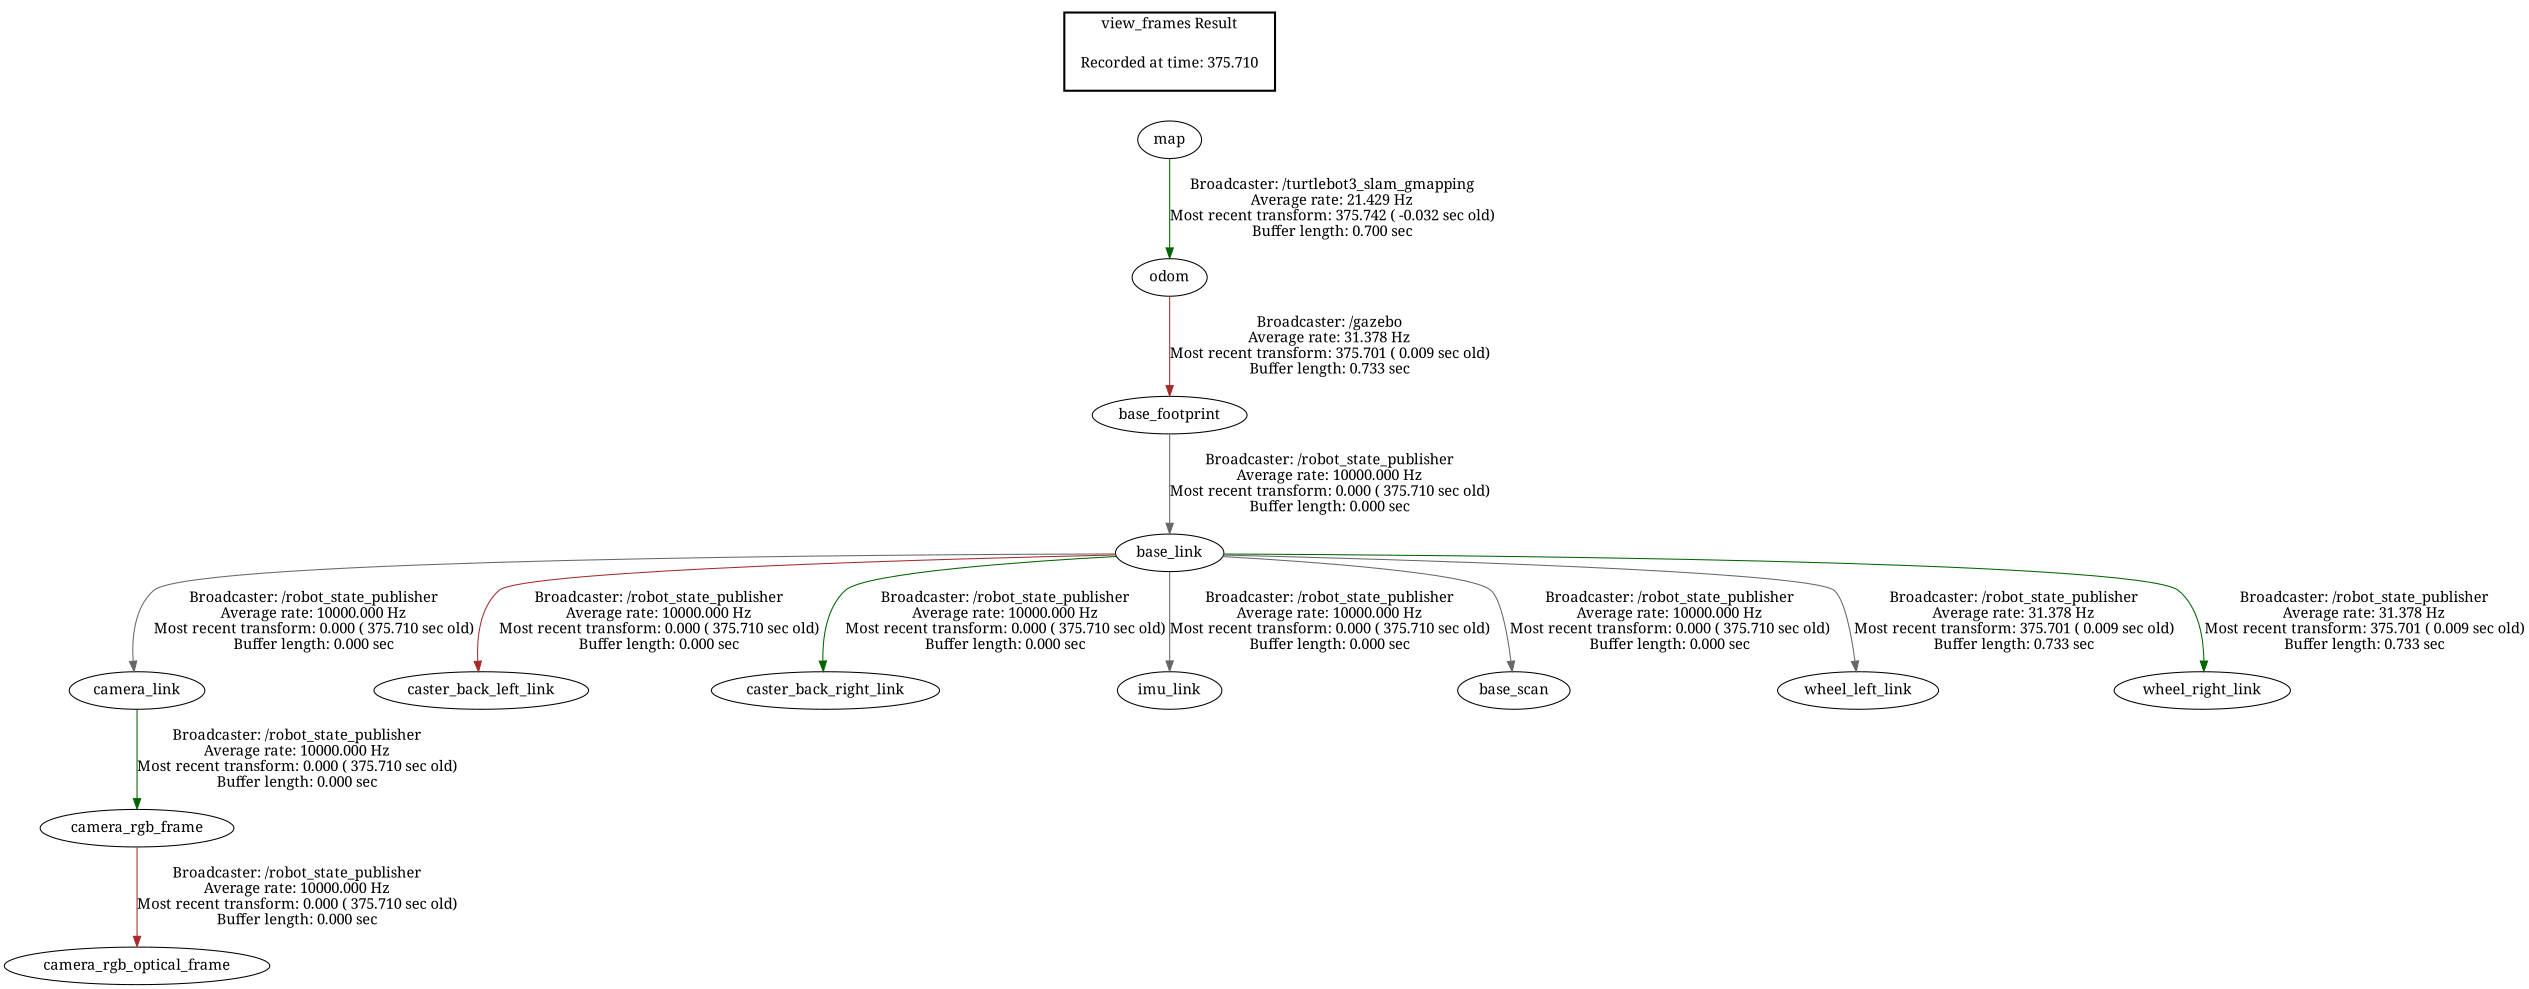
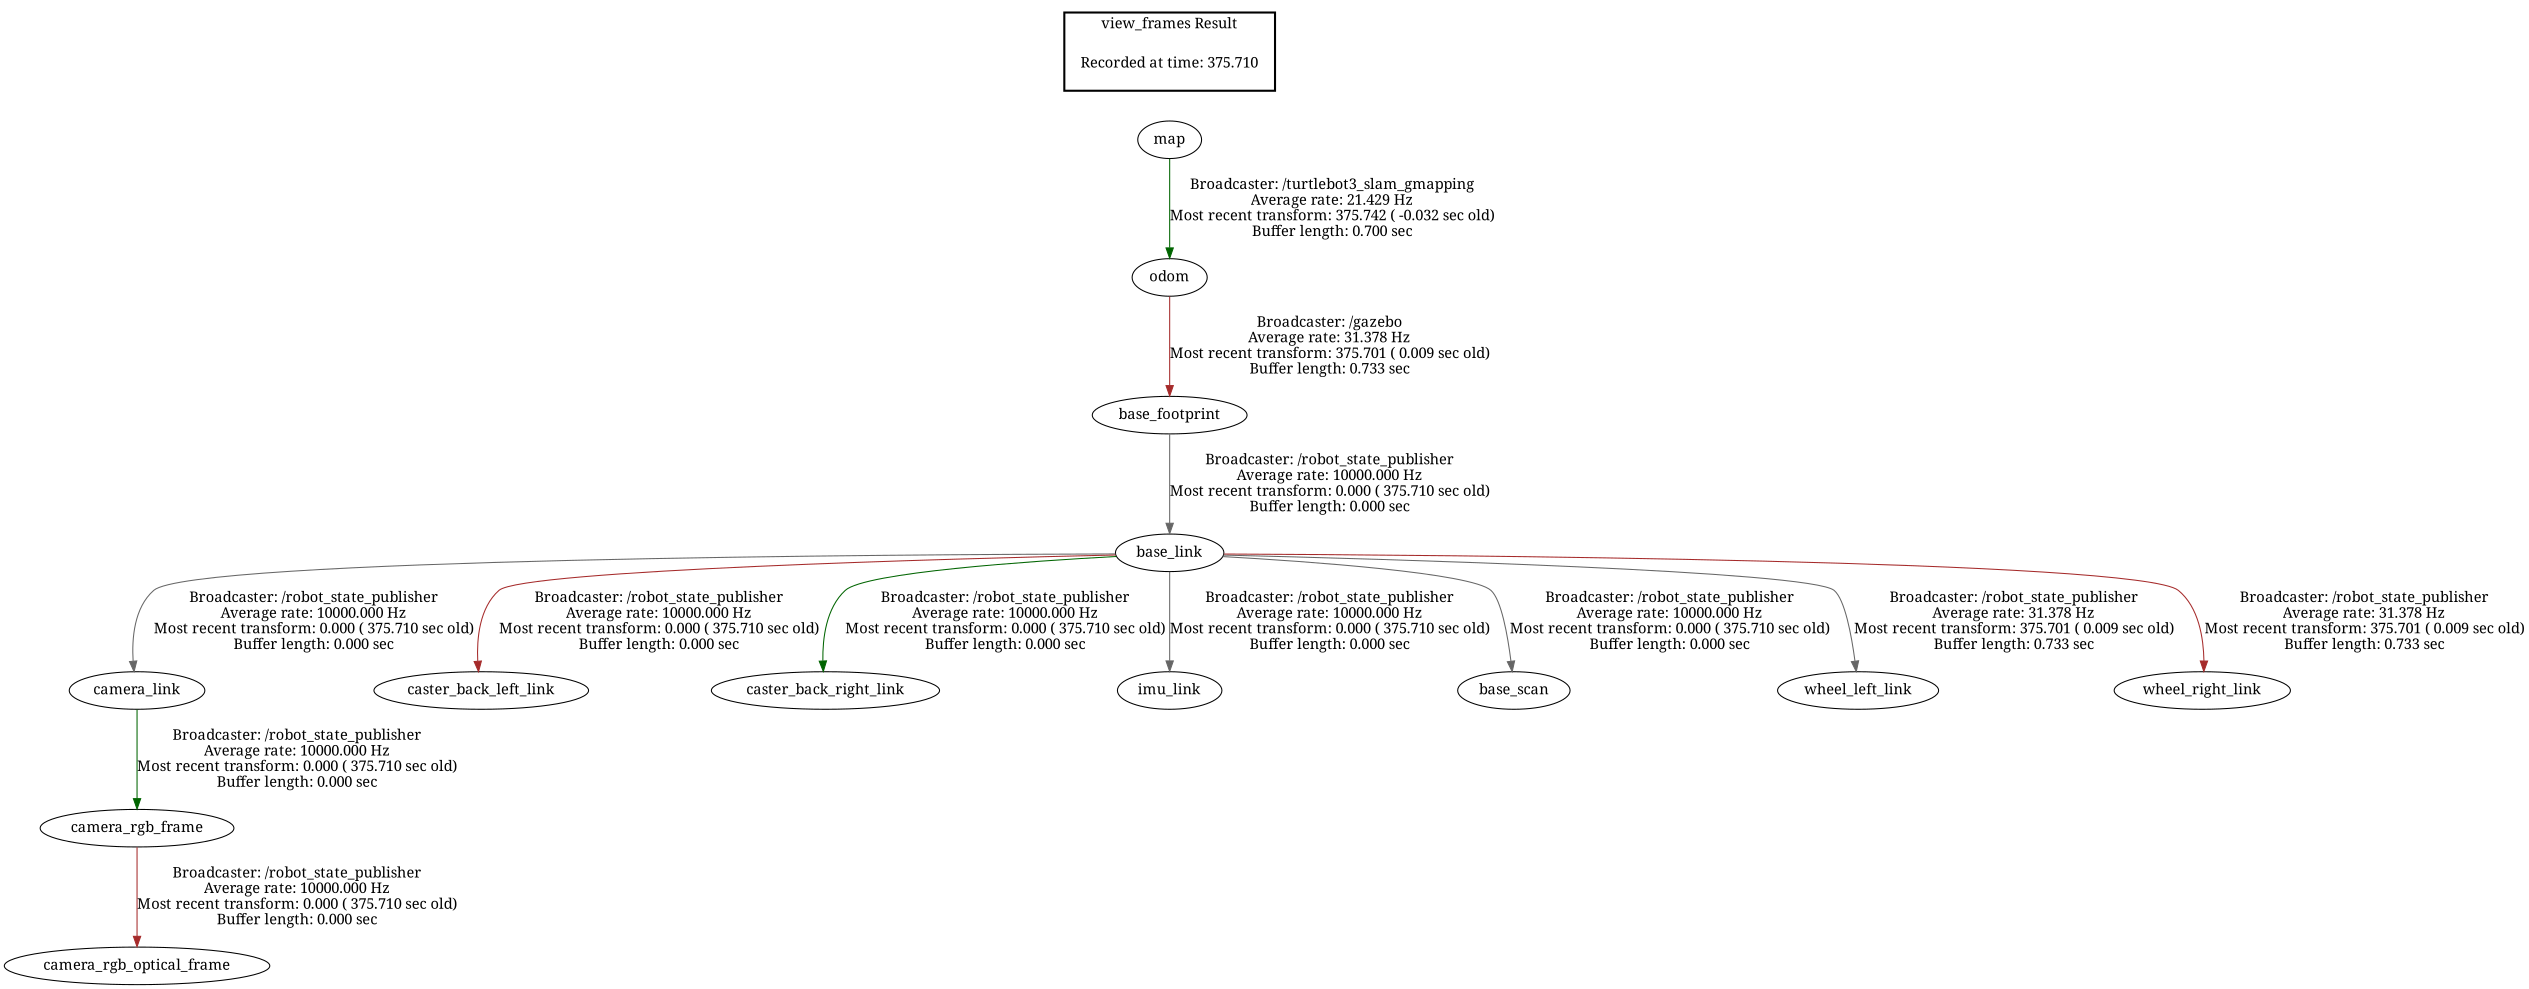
  digraph {
    fontname="Noto Serif"
    node [fontname="Noto Serif"]
    edge [fontname="Noto Serif" color=gray40]
    "Recorded at time: 375.710" [shape=plaintext]
    map
    base_footprint
    base_link
    camera_link
    caster_back_left_link
    caster_back_right_link
    imu_link
    base_scan
    wheel_left_link
    wheel_right_link
    camera_rgb_frame
    odom
    camera_rgb_optical_frame
    subgraph cluster_1 {
      color=black
      label="view_frames Result"
      style=bold
      "Recorded at time: 375.710"
    }
    "Recorded at time: 375.710" -> map [style=invis color=""]
    map -> odom [color=darkgreen label="Broadcaster: /turtlebot3_slam_gmapping\nAverage rate: 21.429 Hz\nMost recent transform: 375.742 ( -0.032 sec old)\nBuffer length: 0.700 sec\n"]
    base_footprint -> base_link [label="Broadcaster: /robot_state_publisher\nAverage rate: 10000.000 Hz\nMost recent transform: 0.000 ( 375.710 sec old)\nBuffer length: 0.000 sec\n"]
    base_link -> camera_link [label="Broadcaster: /robot_state_publisher\nAverage rate: 10000.000 Hz\nMost recent transform: 0.000 ( 375.710 sec old)\nBuffer length: 0.000 sec\n"]
    base_link -> caster_back_left_link [color=brown label="Broadcaster: /robot_state_publisher\nAverage rate: 10000.000 Hz\nMost recent transform: 0.000 ( 375.710 sec old)\nBuffer length: 0.000 sec\n"]
    base_link -> caster_back_right_link [color=darkgreen label="Broadcaster: /robot_state_publisher\nAverage rate: 10000.000 Hz\nMost recent transform: 0.000 ( 375.710 sec old)\nBuffer length: 0.000 sec\n"]
    base_link -> imu_link [label="Broadcaster: /robot_state_publisher\nAverage rate: 10000.000 Hz\nMost recent transform: 0.000 ( 375.710 sec old)\nBuffer length: 0.000 sec\n"]
    base_link -> base_scan [label="Broadcaster: /robot_state_publisher\nAverage rate: 10000.000 Hz\nMost recent transform: 0.000 ( 375.710 sec old)\nBuffer length: 0.000 sec\n"]
    base_link -> wheel_left_link [label="Broadcaster: /robot_state_publisher\nAverage rate: 31.378 Hz\nMost recent transform: 375.701 ( 0.009 sec old)\nBuffer length: 0.733 sec\n"]
-   base_link -> wheel_right_link [color=darkgreen label="Broadcaster: /robot_state_publisher\nAverage rate: 31.378 Hz\nMost recent transform: 375.701 ( 0.009 sec old)\nBuffer length: 0.733 sec\n"]
+   base_link -> wheel_right_link [color=brown label="Broadcaster: /robot_state_publisher\nAverage rate: 31.378 Hz\nMost recent transform: 375.701 ( 0.009 sec old)\nBuffer length: 0.733 sec\n"]
    camera_link -> camera_rgb_frame [color=darkgreen label="Broadcaster: /robot_state_publisher\nAverage rate: 10000.000 Hz\nMost recent transform: 0.000 ( 375.710 sec old)\nBuffer length: 0.000 sec\n"]
    camera_rgb_frame -> camera_rgb_optical_frame [color=brown label="Broadcaster: /robot_state_publisher\nAverage rate: 10000.000 Hz\nMost recent transform: 0.000 ( 375.710 sec old)\nBuffer length: 0.000 sec\n"]
    odom -> base_footprint [color=brown label="Broadcaster: /gazebo\nAverage rate: 31.378 Hz\nMost recent transform: 375.701 ( 0.009 sec old)\nBuffer length: 0.733 sec\n"]
  }
